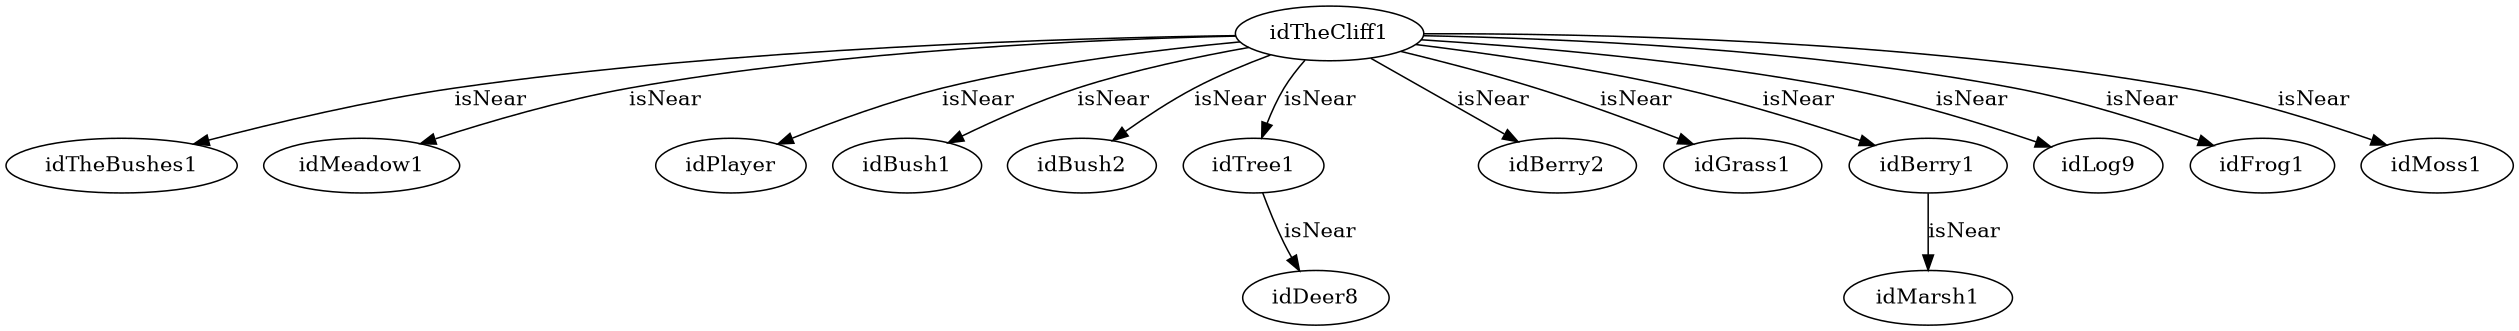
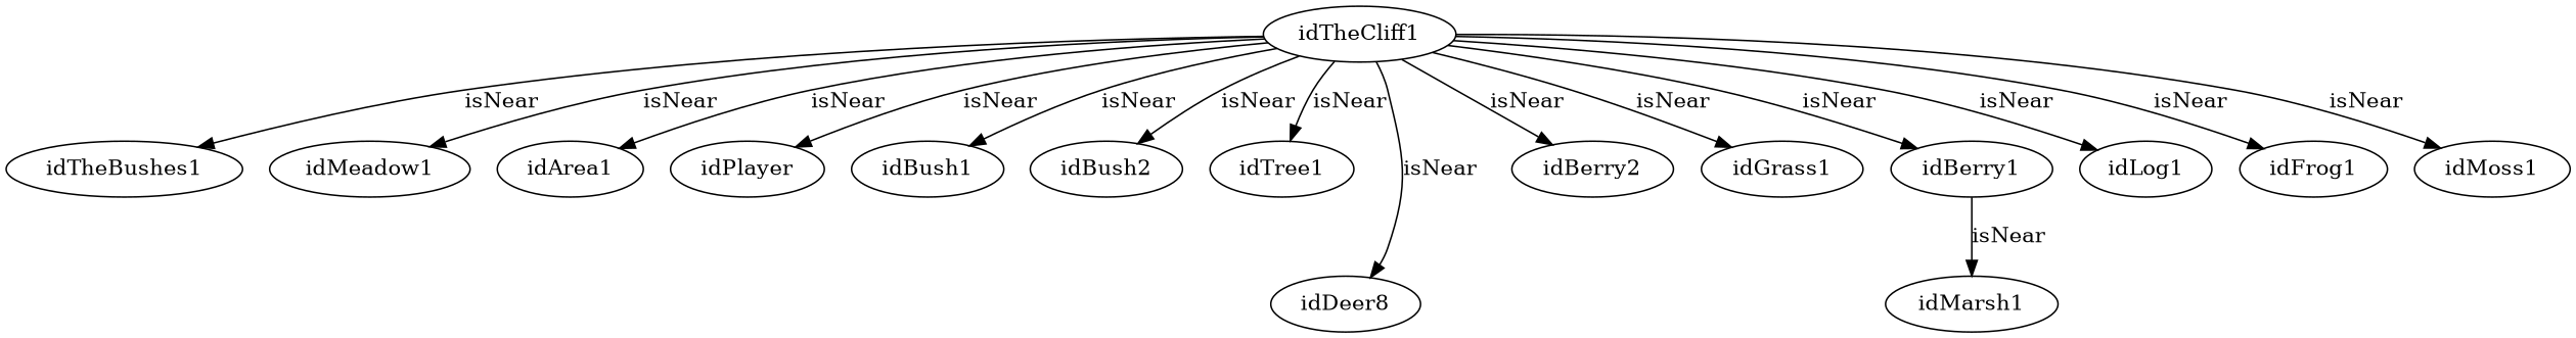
  strict digraph {
    node [node_type=entity_node]
    edge [edge_type=relationship]
    idTheCliff1
    idTheBushes1
    idMeadow1
+   idArea1
    idPlayer
    idBush1
    idBush2
    idTree1
    idBerry1
    idBerry2
    idGrass1
    n12 [label=idDeer8]
-   idLog1 [label=idLog9]
+   idLog1
    idFrog1
    idMoss1
    idMarsh1
    idTheCliff1 -> idTheBushes1 [label=isNear]
    idTheCliff1 -> idMeadow1 [label=isNear]
+   idTheCliff1 -> idArea1 [label=isNear]
    idTheCliff1 -> idPlayer [label=isNear]
    idTheCliff1 -> idBush1 [label=isNear]
    idTheCliff1 -> idBush2 [label=isNear]
    idTheCliff1 -> idTree1 [label=isNear]
    idTheCliff1 -> idBerry1 [label=isNear]
    idTheCliff1 -> idBerry2 [label=isNear]
    idTheCliff1 -> idGrass1 [label=isNear]
-   idTree1 -> n12 [label=isNear]
+   idTheCliff1 -> n12 [label=isNear]
    idTheCliff1 -> idLog1 [label=isNear]
    idTheCliff1 -> idFrog1 [label=isNear]
    idTheCliff1 -> idMoss1 [label=isNear]
    idBerry1 -> idMarsh1 [label=isNear]
  }
